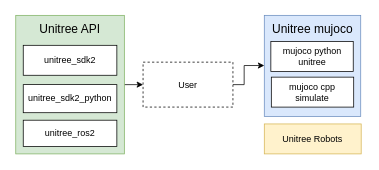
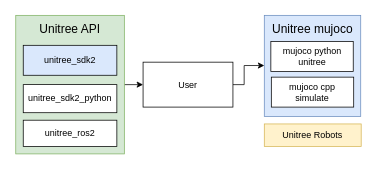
  <mxCell id="0" />
  <mxCell id="1" parent="0" />
  <mxCell id="2" value="" style="whiteSpace=wrap;html=1;fontSize=16;fillColor=#dae8fc;strokeColor=#6c8ebf;" parent="1" vertex="1"><mxGeometry x="351.88" y="20" width="128.75" height="135" as="geometry" /></mxCell>
  <mxCell id="3" style="edgeStyle=none;html=1;exitX=1;exitY=0.5;exitDx=0;exitDy=0;fontSize=16;" parent="1" source="4" target="12" edge="1"><mxGeometry relative="1" as="geometry" /></mxCell>
  <mxCell id="4" value="" style="rounded=0;whiteSpace=wrap;html=1;fillColor=#d5e8d4;strokeColor=#82b366;" parent="1" vertex="1"><mxGeometry x="20" y="20" width="145" height="185" as="geometry" /></mxCell>
- <mxCell id="5" value="unitree_sdk2" style="rounded=0;whiteSpace=wrap;html=1;" parent="1" vertex="1"><mxGeometry x="30" y="60" width="125" height="40" as="geometry" /></mxCell>
+ <mxCell id="5" value="unitree_sdk2" style="rounded=0;whiteSpace=wrap;html=1;fillColor=#dae8fc;" parent="1" vertex="1"><mxGeometry x="30" y="60" width="125" height="40" as="geometry" /></mxCell>
  <mxCell id="6" value="unitree_sdk2_python" style="rounded=0;whiteSpace=wrap;html=1;" parent="1" vertex="1"><mxGeometry x="30" y="112.5" width="125" height="37.5" as="geometry" /></mxCell>
  <mxCell id="7" value="unitree_ros2" style="rounded=0;whiteSpace=wrap;html=1;" parent="1" vertex="1"><mxGeometry x="30" y="160" width="125" height="35" as="geometry" /></mxCell>
  <mxCell id="8" value="mujoco cpp &lt;br&gt;simulate" style="rounded=0;whiteSpace=wrap;html=1;" parent="1" vertex="1"><mxGeometry x="361.26" y="102.5" width="110" height="40" as="geometry" /></mxCell>
  <mxCell id="9" value="mujoco python&lt;br&gt;unitree" style="rounded=0;whiteSpace=wrap;html=1;" parent="1" vertex="1"><mxGeometry x="360.63" y="55" width="110" height="40" as="geometry" /></mxCell>
- <mxCell id="10" value="Unitree Robots" style="rounded=0;whiteSpace=wrap;html=1;fillColor=#fff2cc;strokeColor=#d6b656;" parent="1" vertex="1"><mxGeometry x="351.88" y="165" width="129.38" height="40" as="geometry" /></mxCell>
+ <mxCell id="10" value="Unitree Robots" style="rounded=0;whiteSpace=wrap;html=1;fillColor=#fff2cc;strokeColor=#d6b656;" parent="1" vertex="1"><mxGeometry x="351.88" y="165" width="129.38" height="30" as="geometry" /></mxCell>
  <mxCell id="11" style="edgeStyle=orthogonalEdgeStyle;html=1;exitX=1;exitY=0.5;exitDx=0;exitDy=0;fontSize=16;rounded=0;" parent="1" source="12" target="2" edge="1"><mxGeometry relative="1" as="geometry"><Array as="points"><mxPoint x="325" y="113" /><mxPoint x="325" y="87" /></Array></mxGeometry></mxCell>
- <mxCell id="12" value="User" style="rounded=0;whiteSpace=wrap;html=1;dashed=1;" parent="1" vertex="1"><mxGeometry x="190" y="82.5" width="120" height="60" as="geometry" /></mxCell>
+ <mxCell id="12" value="User" style="rounded=0;whiteSpace=wrap;html=1;" parent="1" vertex="1"><mxGeometry x="190" y="82.5" width="120" height="60" as="geometry" /></mxCell>
  <mxCell id="13" value="&lt;font style=&quot;font-size: 16px;&quot;&gt;Unitree API&lt;/font&gt;" style="text;html=1;strokeColor=none;fillColor=none;align=center;verticalAlign=middle;whiteSpace=wrap;rounded=0;" parent="1" vertex="1"><mxGeometry x="26.25" y="20" width="132.5" height="35" as="geometry" /></mxCell>
  <mxCell id="14" value="&lt;font style=&quot;font-size: 16px;&quot;&gt;Unitree mujoco&lt;/font&gt;" style="text;html=1;strokeColor=none;fillColor=none;align=center;verticalAlign=middle;whiteSpace=wrap;rounded=0;" parent="1" vertex="1"><mxGeometry x="350" y="20" width="132.5" height="35" as="geometry" /></mxCell>
